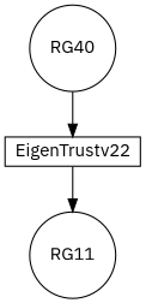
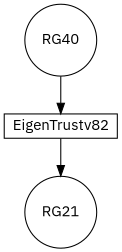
  digraph {
    fontname="IBM Plex Sans"
    node [fontname="IBM Plex Sans" shape=circle]
    edge [arrowhead=normal fontname="IBM Plex Sans"]
    n1 [label=RG40]
-   n2 [height=0.01 label=EigenTrustv22 shape=box width=1]
-   n3 [label=RG11]
+   n2 [height=0.01 label=EigenTrustv82 shape=box width=1]
+   n3 [label=RG21]
    n1 -> n2
    n2 -> n3
  }
